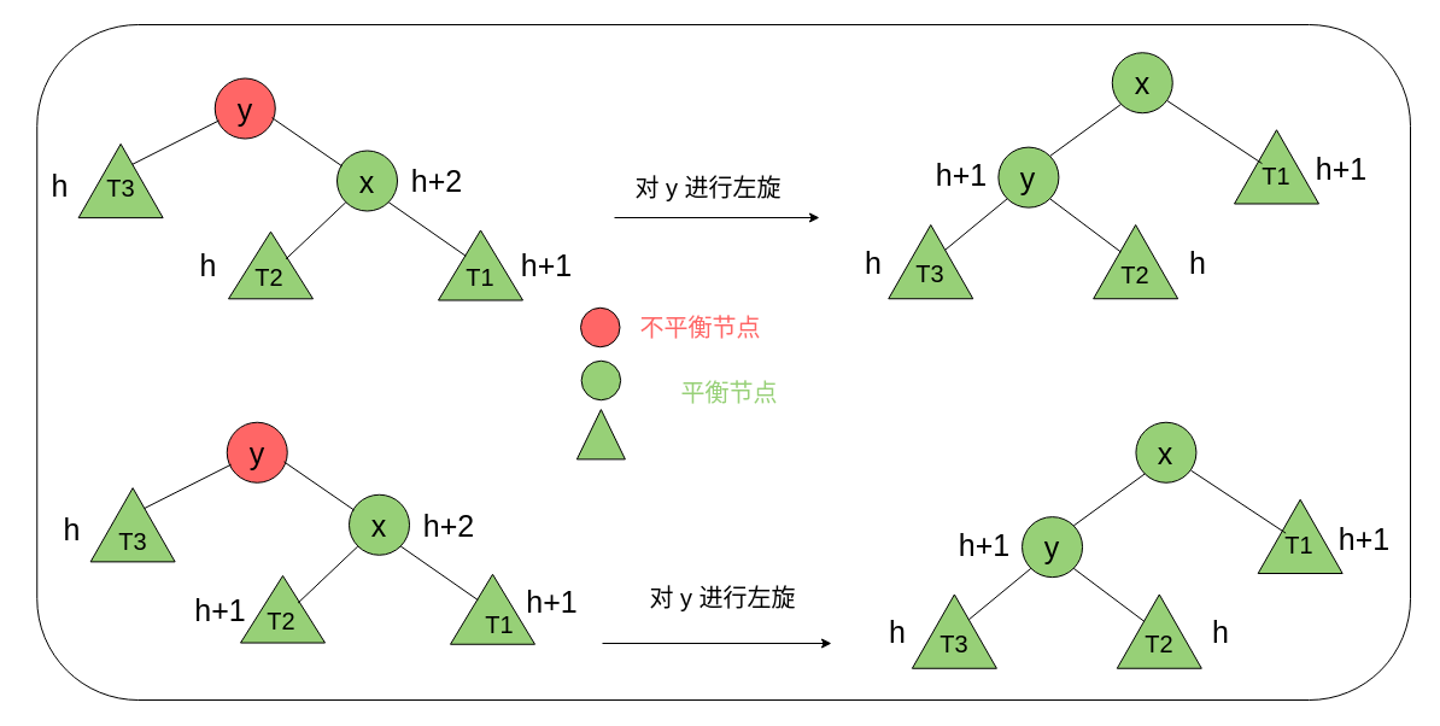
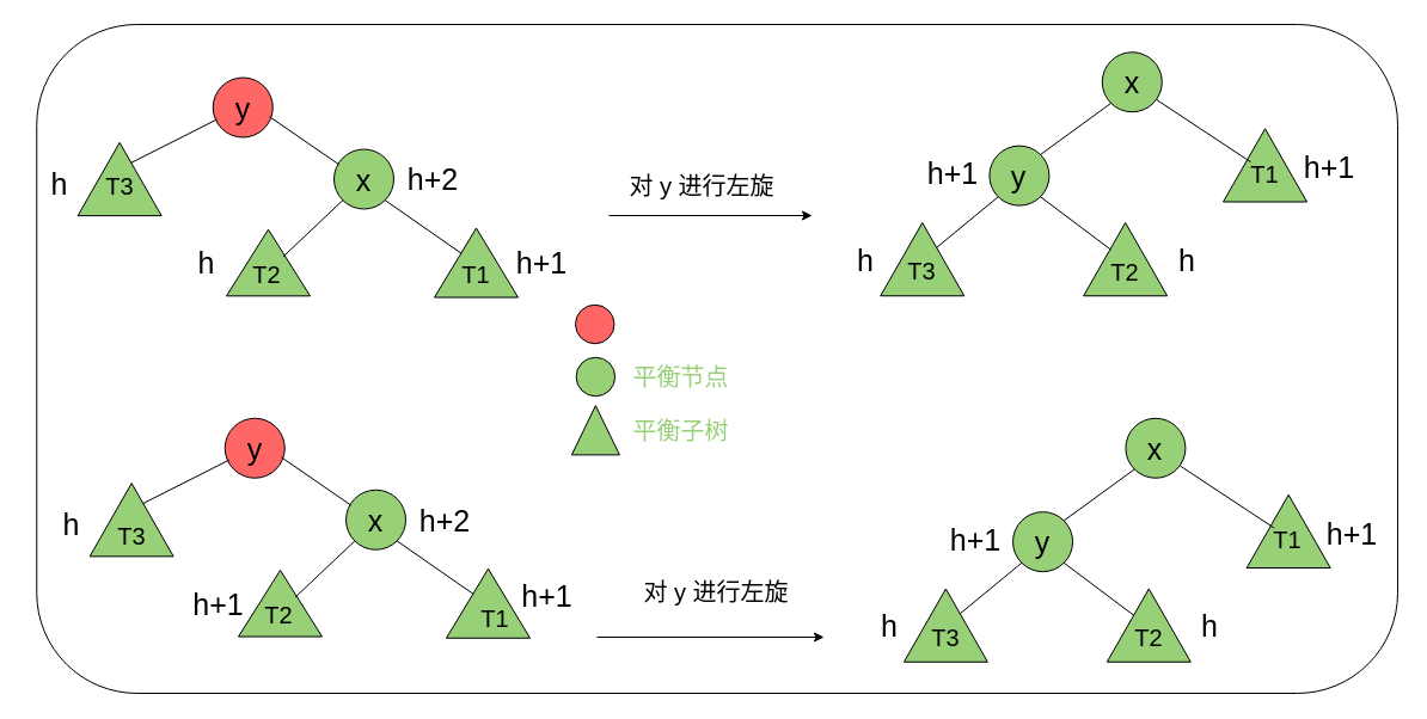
  <mxCell id="0" />
  <mxCell id="1" parent="0" />
  <mxCell id="2" value="" style="rounded=1;whiteSpace=wrap;html=1;fillColor=#FFFFFF;" vertex="1" parent="1"><mxGeometry x="30.25" y="20" width="1138.75" height="560" as="geometry" /></mxCell>
  <mxCell id="3" value="&lt;font style=&quot;font-size: 25px&quot;&gt;y&lt;/font&gt;" style="ellipse;whiteSpace=wrap;html=1;aspect=fixed;fillColor=#FF6666;" vertex="1" parent="1"><mxGeometry x="177.76" y="64.5" width="50" height="50" as="geometry" /></mxCell>
  <mxCell id="4" value="&lt;font style=&quot;font-size: 25px&quot;&gt;x&lt;/font&gt;" style="ellipse;whiteSpace=wrap;html=1;aspect=fixed;fillColor=#97D077;" vertex="1" parent="1"><mxGeometry x="279.01" y="124.5" width="50" height="50" as="geometry" /></mxCell>
  <mxCell id="5" value="" style="endArrow=none;html=1;entryX=0.945;entryY=0.654;entryDx=0;entryDy=0;exitX=0.081;exitY=0.254;exitDx=0;exitDy=0;entryPerimeter=0;exitPerimeter=0;" edge="1" parent="1" source="4" target="3"><mxGeometry width="50" height="50" relative="1" as="geometry"><mxPoint x="109" y="144.5" as="sourcePoint" /><mxPoint x="159" y="94.5" as="targetPoint" /></mxGeometry></mxCell>
  <mxCell id="6" value="" style="triangle;whiteSpace=wrap;html=1;rotation=-90;fillColor=#97D077;" vertex="1" parent="1"><mxGeometry x="196.2" y="184.5" width="55.62" height="70" as="geometry" /></mxCell>
  <mxCell id="7" value="" style="endArrow=none;html=1;entryX=0;entryY=1;entryDx=0;entryDy=0;exitX=0.594;exitY=0.68;exitDx=0;exitDy=0;exitPerimeter=0;" edge="1" parent="1" source="6" target="4"><mxGeometry width="50" height="50" relative="1" as="geometry"><mxPoint x="181.678" y="161.822" as="sourcePoint" /><mxPoint x="226.322" y="117.178" as="targetPoint" /></mxGeometry></mxCell>
  <mxCell id="8" value="" style="triangle;whiteSpace=wrap;html=1;rotation=-90;fillColor=#97D077;" vertex="1" parent="1"><mxGeometry x="369" y="184.5" width="58" height="70" as="geometry" /></mxCell>
  <mxCell id="9" value="" style="endArrow=none;html=1;entryX=1;entryY=1;entryDx=0;entryDy=0;exitX=0.633;exitY=0.325;exitDx=0;exitDy=0;exitPerimeter=0;" edge="1" parent="1" source="8" target="4"><mxGeometry width="50" height="50" relative="1" as="geometry"><mxPoint x="87.845" y="258.742" as="sourcePoint" /><mxPoint x="146.322" y="197.178" as="targetPoint" /></mxGeometry></mxCell>
  <mxCell id="10" value="" style="endArrow=none;html=1;entryX=0.068;entryY=0.699;entryDx=0;entryDy=0;exitX=0.5;exitY=0;exitDx=0;exitDy=0;entryPerimeter=0;" edge="1" parent="1" source="11" target="3"><mxGeometry width="50" height="50" relative="1" as="geometry"><mxPoint x="299" y="161.5" as="sourcePoint" /><mxPoint x="226.322" y="117.178" as="targetPoint" /></mxGeometry></mxCell>
  <mxCell id="11" value="" style="triangle;whiteSpace=wrap;html=1;rotation=-90;fillColor=#97D077;" vertex="1" parent="1"><mxGeometry x="69" y="114.5" width="61.25" height="70" as="geometry" /></mxCell>
  <mxCell id="12" value="" style="endArrow=classic;html=1;strokeWidth=1;" edge="1" parent="1"><mxGeometry width="50" height="50" relative="1" as="geometry"><mxPoint x="509" y="180" as="sourcePoint" /><mxPoint x="679" y="180" as="targetPoint" /></mxGeometry></mxCell>
  <mxCell id="13" value="&lt;font style=&quot;font-size: 20px&quot;&gt;对 y 进行左旋&lt;/font&gt;" style="text;html=1;strokeColor=none;fillColor=none;align=center;verticalAlign=middle;whiteSpace=wrap;rounded=0;" vertex="1" parent="1"><mxGeometry x="522.26" y="145" width="130" height="20" as="geometry" /></mxCell>
  <mxCell id="14" value="" style="endArrow=classic;html=1;strokeWidth=1;" edge="1" parent="1"><mxGeometry width="50" height="50" relative="1" as="geometry"><mxPoint x="499" y="533" as="sourcePoint" /><mxPoint x="689" y="533" as="targetPoint" /></mxGeometry></mxCell>
  <mxCell id="15" value="&lt;font style=&quot;font-size: 20px&quot;&gt;对 y 进行左旋&lt;/font&gt;" style="text;html=1;strokeColor=none;fillColor=none;align=center;verticalAlign=middle;whiteSpace=wrap;rounded=0;" vertex="1" parent="1"><mxGeometry x="529" y="485.25" width="140" height="20" as="geometry" /></mxCell>
  <mxCell id="16" value="&lt;span style=&quot;font-size: 25px&quot;&gt;x&lt;/span&gt;" style="ellipse;whiteSpace=wrap;html=1;aspect=fixed;fillColor=#97D077;" vertex="1" parent="1"><mxGeometry x="921.78" y="43.24" width="50" height="50" as="geometry" /></mxCell>
  <mxCell id="17" value="&lt;span style=&quot;font-size: 25px&quot;&gt;y&lt;/span&gt;" style="ellipse;whiteSpace=wrap;html=1;aspect=fixed;fillColor=#97D077;" vertex="1" parent="1"><mxGeometry x="827.4" y="121.62" width="50" height="50" as="geometry" /></mxCell>
  <mxCell id="18" value="" style="endArrow=none;html=1;entryX=0;entryY=1;entryDx=0;entryDy=0;exitX=1;exitY=0;exitDx=0;exitDy=0;" edge="1" parent="1" source="17" target="16"><mxGeometry width="50" height="50" relative="1" as="geometry"><mxPoint x="774.91" y="103.24" as="sourcePoint" /><mxPoint x="824.91" y="53.24" as="targetPoint" /></mxGeometry></mxCell>
  <mxCell id="19" value="" style="triangle;whiteSpace=wrap;html=1;rotation=-90;fillColor=#97D077;" vertex="1" parent="1"><mxGeometry x="740.63" y="181.62" width="61.25" height="70" as="geometry" /></mxCell>
  <mxCell id="20" value="" style="endArrow=none;html=1;entryX=0;entryY=1;entryDx=0;entryDy=0;" edge="1" parent="1" source="19" target="17"><mxGeometry width="50" height="50" relative="1" as="geometry"><mxPoint x="800.625" y="210.863" as="sourcePoint" /><mxPoint x="892.232" y="75.918" as="targetPoint" /></mxGeometry></mxCell>
  <mxCell id="21" value="" style="triangle;whiteSpace=wrap;html=1;rotation=-90;fillColor=#97D077;" vertex="1" parent="1"><mxGeometry x="910.53" y="181.62" width="61.25" height="70" as="geometry" /></mxCell>
  <mxCell id="22" value="" style="endArrow=none;html=1;entryX=1;entryY=1;entryDx=0;entryDy=0;exitX=0.633;exitY=0.325;exitDx=0;exitDy=0;exitPerimeter=0;" edge="1" parent="1" source="21" target="17"><mxGeometry width="50" height="50" relative="1" as="geometry"><mxPoint x="753.755" y="217.482" as="sourcePoint" /><mxPoint x="812.232" y="155.918" as="targetPoint" /></mxGeometry></mxCell>
  <mxCell id="23" value="&lt;span style=&quot;font-size: 20px&quot;&gt;T2&lt;/span&gt;" style="text;html=1;strokeColor=none;fillColor=none;align=center;verticalAlign=middle;whiteSpace=wrap;rounded=0;" vertex="1" parent="1"><mxGeometry x="913.92" y="210.81" width="54.48" height="31.62" as="geometry" /></mxCell>
  <mxCell id="24" value="" style="triangle;whiteSpace=wrap;html=1;rotation=-90;fillColor=#97D077;" vertex="1" parent="1"><mxGeometry x="1027.4" y="102.87" width="61.25" height="70" as="geometry" /></mxCell>
  <mxCell id="25" value="&lt;font style=&quot;font-size: 20px&quot;&gt;T3&lt;/font&gt;" style="text;html=1;strokeColor=none;fillColor=none;align=center;verticalAlign=middle;whiteSpace=wrap;rounded=0;" vertex="1" parent="1"><mxGeometry x="750.07" y="213.74" width="42.37" height="25" as="geometry" /></mxCell>
  <mxCell id="26" value="" style="endArrow=none;html=1;exitX=0.545;exitY=0.328;exitDx=0;exitDy=0;exitPerimeter=0;" edge="1" parent="1" source="24"><mxGeometry width="50" height="50" relative="1" as="geometry"><mxPoint x="1040.35" y="125.49" as="sourcePoint" /><mxPoint x="967.4" y="83.12" as="targetPoint" /></mxGeometry></mxCell>
  <mxCell id="27" value="" style="triangle;whiteSpace=wrap;html=1;rotation=-90;fillColor=#97D077;" vertex="1" parent="1"><mxGeometry x="477.26" y="339.75" width="41.25" height="40" as="geometry" /></mxCell>
  <mxCell id="28" value="" style="ellipse;whiteSpace=wrap;html=1;aspect=fixed;fillColor=#FF6666;" vertex="1" parent="1"><mxGeometry x="481.01" y="254.75" width="32.5" height="32.5" as="geometry" /></mxCell>
  <mxCell id="29" value="" style="ellipse;whiteSpace=wrap;html=1;aspect=fixed;fillColor=#97D077;" vertex="1" parent="1"><mxGeometry x="481.63" y="298.75" width="32.5" height="32.5" as="geometry" /></mxCell>
- <mxCell id="30" value="&lt;font color=&quot;#ff6666&quot; style=&quot;font-size: 20px&quot;&gt;不平衡节点&lt;/font&gt;" style="text;html=1;strokeColor=none;fillColor=none;align=center;verticalAlign=middle;whiteSpace=wrap;rounded=0;" vertex="1" parent="1"><mxGeometry x="522.26" y="261" width="116.74" height="20" as="geometry" /></mxCell>
- <mxCell id="32" value="&lt;font color=&quot;#97d077&quot; style=&quot;font-size: 20px&quot;&gt;平衡节点&lt;/font&gt;" style="text;html=1;strokeColor=none;fillColor=none;align=center;verticalAlign=middle;whiteSpace=wrap;rounded=0;" vertex="1" parent="1"><mxGeometry x="557.26" y="315" width="94.87" height="20" as="geometry" /></mxCell>
+ <mxCell id="31" value="&lt;font color=&quot;#97d077&quot; style=&quot;font-size: 20px&quot;&gt;平衡子树&lt;/font&gt;" style="text;html=1;strokeColor=none;fillColor=none;align=center;verticalAlign=middle;whiteSpace=wrap;rounded=0;" vertex="1" parent="1"><mxGeometry x="526.32" y="349.75" width="86.74" height="20" as="geometry" /></mxCell>
+ <mxCell id="32" value="&lt;font color=&quot;#97d077&quot; style=&quot;font-size: 20px&quot;&gt;平衡节点&lt;/font&gt;" style="text;html=1;strokeColor=none;fillColor=none;align=center;verticalAlign=middle;whiteSpace=wrap;rounded=0;" vertex="1" parent="1"><mxGeometry x="522.26" y="305" width="94.87" height="20" as="geometry" /></mxCell>
  <mxCell id="33" value="&lt;font style=&quot;font-size: 25px&quot;&gt;h+2&lt;/font&gt;" style="text;html=1;strokeColor=none;fillColor=none;align=center;verticalAlign=middle;whiteSpace=wrap;rounded=0;" vertex="1" parent="1"><mxGeometry x="297" y="136.62" width="130" height="25.75" as="geometry" /></mxCell>
  <mxCell id="34" value="&lt;font style=&quot;font-size: 25px&quot;&gt;h+1&lt;/font&gt;" style="text;html=1;strokeColor=none;fillColor=none;align=center;verticalAlign=middle;whiteSpace=wrap;rounded=0;" vertex="1" parent="1"><mxGeometry x="412" y="206.62" width="81.63" height="25.75" as="geometry" /></mxCell>
  <mxCell id="35" value="&lt;font style=&quot;font-size: 25px&quot;&gt;h&lt;/font&gt;" style="text;html=1;strokeColor=none;fillColor=none;align=center;verticalAlign=middle;whiteSpace=wrap;rounded=0;" vertex="1" parent="1"><mxGeometry x="149.02" y="206.62" width="47.18" height="25.75" as="geometry" /></mxCell>
  <mxCell id="36" value="&lt;font style=&quot;font-size: 25px&quot;&gt;h&lt;/font&gt;" style="text;html=1;strokeColor=none;fillColor=none;align=center;verticalAlign=middle;whiteSpace=wrap;rounded=0;" vertex="1" parent="1"><mxGeometry x="20.25" y="140" width="58.75" height="25.75" as="geometry" /></mxCell>
  <mxCell id="37" value="&lt;font style=&quot;font-size: 25px&quot;&gt;y&lt;/font&gt;" style="ellipse;whiteSpace=wrap;html=1;aspect=fixed;fillColor=#FF6666;" vertex="1" parent="1"><mxGeometry x="187.76" y="349.75" width="50" height="50" as="geometry" /></mxCell>
  <mxCell id="38" value="&lt;font style=&quot;font-size: 25px&quot;&gt;x&lt;/font&gt;" style="ellipse;whiteSpace=wrap;html=1;aspect=fixed;fillColor=#97D077;" vertex="1" parent="1"><mxGeometry x="289.01" y="409.75" width="50" height="50" as="geometry" /></mxCell>
  <mxCell id="39" value="" style="endArrow=none;html=1;entryX=0.945;entryY=0.654;entryDx=0;entryDy=0;exitX=0.081;exitY=0.254;exitDx=0;exitDy=0;entryPerimeter=0;exitPerimeter=0;" edge="1" parent="1" source="38" target="37"><mxGeometry width="50" height="50" relative="1" as="geometry"><mxPoint x="119" y="429.75" as="sourcePoint" /><mxPoint x="169" y="379.75" as="targetPoint" /></mxGeometry></mxCell>
  <mxCell id="40" value="" style="triangle;whiteSpace=wrap;html=1;rotation=-90;fillColor=#97D077;" vertex="1" parent="1"><mxGeometry x="206.2" y="469.75" width="55.62" height="70" as="geometry" /></mxCell>
  <mxCell id="41" value="" style="endArrow=none;html=1;entryX=0;entryY=1;entryDx=0;entryDy=0;exitX=0.594;exitY=0.68;exitDx=0;exitDy=0;exitPerimeter=0;" edge="1" parent="1" source="40" target="38"><mxGeometry width="50" height="50" relative="1" as="geometry"><mxPoint x="191.678" y="447.072" as="sourcePoint" /><mxPoint x="236.322" y="402.428" as="targetPoint" /></mxGeometry></mxCell>
  <mxCell id="42" value="" style="triangle;whiteSpace=wrap;html=1;rotation=-90;fillColor=#97D077;" vertex="1" parent="1"><mxGeometry x="379" y="469.75" width="58" height="70" as="geometry" /></mxCell>
  <mxCell id="43" value="" style="endArrow=none;html=1;entryX=1;entryY=1;entryDx=0;entryDy=0;exitX=0.633;exitY=0.325;exitDx=0;exitDy=0;exitPerimeter=0;" edge="1" parent="1" source="42" target="38"><mxGeometry width="50" height="50" relative="1" as="geometry"><mxPoint x="97.845" y="543.992" as="sourcePoint" /><mxPoint x="156.322" y="482.428" as="targetPoint" /></mxGeometry></mxCell>
  <mxCell id="44" value="" style="endArrow=none;html=1;entryX=0.068;entryY=0.699;entryDx=0;entryDy=0;exitX=0.5;exitY=0;exitDx=0;exitDy=0;entryPerimeter=0;" edge="1" parent="1" source="45" target="37"><mxGeometry width="50" height="50" relative="1" as="geometry"><mxPoint x="309" y="446.75" as="sourcePoint" /><mxPoint x="236.322" y="402.428" as="targetPoint" /></mxGeometry></mxCell>
  <mxCell id="45" value="" style="triangle;whiteSpace=wrap;html=1;rotation=-90;fillColor=#97D077;" vertex="1" parent="1"><mxGeometry x="79" y="399.75" width="61.25" height="70" as="geometry" /></mxCell>
  <mxCell id="46" value="&lt;font style=&quot;font-size: 25px&quot;&gt;h+2&lt;/font&gt;" style="text;html=1;strokeColor=none;fillColor=none;align=center;verticalAlign=middle;whiteSpace=wrap;rounded=0;" vertex="1" parent="1"><mxGeometry x="307" y="421.87" width="130" height="25.75" as="geometry" /></mxCell>
  <mxCell id="47" value="&lt;font style=&quot;font-size: 25px&quot;&gt;h+1&lt;/font&gt;" style="text;html=1;strokeColor=none;fillColor=none;align=center;verticalAlign=middle;whiteSpace=wrap;rounded=0;" vertex="1" parent="1"><mxGeometry x="159.02" y="491.87" width="47.18" height="25.75" as="geometry" /></mxCell>
  <mxCell id="48" value="&lt;font style=&quot;font-size: 25px&quot;&gt;h&lt;/font&gt;" style="text;html=1;strokeColor=none;fillColor=none;align=center;verticalAlign=middle;whiteSpace=wrap;rounded=0;" vertex="1" parent="1"><mxGeometry x="30.25" y="425.25" width="58.75" height="25.75" as="geometry" /></mxCell>
  <mxCell id="49" value="&lt;span style=&quot;font-size: 20px&quot;&gt;T3&lt;/span&gt;" style="text;html=1;strokeColor=none;fillColor=none;align=center;verticalAlign=middle;whiteSpace=wrap;rounded=0;" vertex="1" parent="1"><mxGeometry x="54.63" y="132.5" width="90" height="45" as="geometry" /></mxCell>
  <mxCell id="50" value="&lt;span style=&quot;font-size: 20px&quot;&gt;T2&lt;/span&gt;" style="text;html=1;strokeColor=none;fillColor=none;align=center;verticalAlign=middle;whiteSpace=wrap;rounded=0;" vertex="1" parent="1"><mxGeometry x="177.76" y="206.62" width="90" height="45" as="geometry" /></mxCell>
  <mxCell id="51" value="&lt;span style=&quot;font-size: 20px&quot;&gt;T1&lt;/span&gt;" style="text;html=1;strokeColor=none;fillColor=none;align=center;verticalAlign=middle;whiteSpace=wrap;rounded=0;" vertex="1" parent="1"><mxGeometry x="353" y="206.62" width="90" height="45" as="geometry" /></mxCell>
  <mxCell id="52" value="&lt;span style=&quot;font-size: 20px&quot;&gt;T3&lt;/span&gt;" style="text;html=1;strokeColor=none;fillColor=none;align=center;verticalAlign=middle;whiteSpace=wrap;rounded=0;" vertex="1" parent="1"><mxGeometry x="64.62" y="425.25" width="90" height="45" as="geometry" /></mxCell>
  <mxCell id="53" value="&lt;span style=&quot;font-size: 20px&quot;&gt;T2&lt;/span&gt;" style="text;html=1;strokeColor=none;fillColor=none;align=center;verticalAlign=middle;whiteSpace=wrap;rounded=0;" vertex="1" parent="1"><mxGeometry x="187.76" y="491.87" width="90" height="45" as="geometry" /></mxCell>
  <mxCell id="54" value="&lt;span style=&quot;font-size: 20px&quot;&gt;T1&lt;/span&gt;" style="text;html=1;strokeColor=none;fillColor=none;align=center;verticalAlign=middle;whiteSpace=wrap;rounded=0;" vertex="1" parent="1"><mxGeometry x="369" y="494.75" width="90" height="45" as="geometry" /></mxCell>
  <mxCell id="55" value="&lt;font style=&quot;font-size: 25px&quot;&gt;h+1&lt;/font&gt;" style="text;html=1;strokeColor=none;fillColor=none;align=center;verticalAlign=middle;whiteSpace=wrap;rounded=0;" vertex="1" parent="1"><mxGeometry x="434.45" y="485.25" width="47.18" height="25.75" as="geometry" /></mxCell>
  <mxCell id="56" value="&lt;font style=&quot;font-size: 25px&quot;&gt;h+1&lt;/font&gt;" style="text;html=1;strokeColor=none;fillColor=none;align=center;verticalAlign=middle;whiteSpace=wrap;rounded=0;" vertex="1" parent="1"><mxGeometry x="755.52" y="131.62" width="81.63" height="25.75" as="geometry" /></mxCell>
  <mxCell id="57" value="&lt;font style=&quot;font-size: 25px&quot;&gt;h&lt;/font&gt;" style="text;html=1;strokeColor=none;fillColor=none;align=center;verticalAlign=middle;whiteSpace=wrap;rounded=0;" vertex="1" parent="1"><mxGeometry x="971.78" y="203.74" width="41.63" height="25.75" as="geometry" /></mxCell>
  <mxCell id="58" value="&lt;font style=&quot;font-size: 25px&quot;&gt;h&lt;/font&gt;" style="text;html=1;strokeColor=none;fillColor=none;align=center;verticalAlign=middle;whiteSpace=wrap;rounded=0;" vertex="1" parent="1"><mxGeometry x="702" y="203.74" width="44" height="25.75" as="geometry" /></mxCell>
  <mxCell id="59" value="&lt;font style=&quot;font-size: 25px&quot;&gt;h+1&lt;/font&gt;" style="text;html=1;strokeColor=none;fillColor=none;align=center;verticalAlign=middle;whiteSpace=wrap;rounded=0;" vertex="1" parent="1"><mxGeometry x="1070.63" y="126.37" width="81.63" height="25.75" as="geometry" /></mxCell>
  <mxCell id="60" value="&lt;span style=&quot;font-size: 20px&quot;&gt;T1&lt;/span&gt;" style="text;html=1;strokeColor=none;fillColor=none;align=center;verticalAlign=middle;whiteSpace=wrap;rounded=0;" vertex="1" parent="1"><mxGeometry x="1030.78" y="128.69" width="54.48" height="31.62" as="geometry" /></mxCell>
  <mxCell id="61" value="&lt;span style=&quot;font-size: 25px&quot;&gt;x&lt;/span&gt;" style="ellipse;whiteSpace=wrap;html=1;aspect=fixed;fillColor=#97D077;" vertex="1" parent="1"><mxGeometry x="941.43" y="349.75" width="50" height="50" as="geometry" /></mxCell>
  <mxCell id="62" value="&lt;span style=&quot;font-size: 25px&quot;&gt;y&lt;/span&gt;" style="ellipse;whiteSpace=wrap;html=1;aspect=fixed;fillColor=#97D077;" vertex="1" parent="1"><mxGeometry x="847.05" y="428.13" width="50" height="50" as="geometry" /></mxCell>
  <mxCell id="63" value="" style="endArrow=none;html=1;entryX=0;entryY=1;entryDx=0;entryDy=0;exitX=1;exitY=0;exitDx=0;exitDy=0;" edge="1" parent="1" source="62" target="61"><mxGeometry width="50" height="50" relative="1" as="geometry"><mxPoint x="794.56" y="409.75" as="sourcePoint" /><mxPoint x="844.56" y="359.75" as="targetPoint" /></mxGeometry></mxCell>
  <mxCell id="64" value="" style="triangle;whiteSpace=wrap;html=1;rotation=-90;fillColor=#97D077;" vertex="1" parent="1"><mxGeometry x="760.28" y="488.13" width="61.25" height="70" as="geometry" /></mxCell>
  <mxCell id="65" value="" style="endArrow=none;html=1;entryX=0;entryY=1;entryDx=0;entryDy=0;" edge="1" parent="1" source="64" target="62"><mxGeometry width="50" height="50" relative="1" as="geometry"><mxPoint x="820.275" y="517.373" as="sourcePoint" /><mxPoint x="911.882" y="382.428" as="targetPoint" /></mxGeometry></mxCell>
  <mxCell id="66" value="" style="triangle;whiteSpace=wrap;html=1;rotation=-90;fillColor=#97D077;" vertex="1" parent="1"><mxGeometry x="930.18" y="488.13" width="61.25" height="70" as="geometry" /></mxCell>
  <mxCell id="67" value="" style="endArrow=none;html=1;entryX=1;entryY=1;entryDx=0;entryDy=0;exitX=0.633;exitY=0.325;exitDx=0;exitDy=0;exitPerimeter=0;" edge="1" parent="1" source="66" target="62"><mxGeometry width="50" height="50" relative="1" as="geometry"><mxPoint x="773.405" y="523.992" as="sourcePoint" /><mxPoint x="831.882" y="462.428" as="targetPoint" /></mxGeometry></mxCell>
  <mxCell id="68" value="&lt;span style=&quot;font-size: 20px&quot;&gt;T2&lt;/span&gt;" style="text;html=1;strokeColor=none;fillColor=none;align=center;verticalAlign=middle;whiteSpace=wrap;rounded=0;" vertex="1" parent="1"><mxGeometry x="933.57" y="517.32" width="54.48" height="31.62" as="geometry" /></mxCell>
  <mxCell id="69" value="" style="triangle;whiteSpace=wrap;html=1;rotation=-90;fillColor=#97D077;" vertex="1" parent="1"><mxGeometry x="1047.05" y="409.38" width="61.25" height="70" as="geometry" /></mxCell>
  <mxCell id="70" value="&lt;font style=&quot;font-size: 20px&quot;&gt;T3&lt;/font&gt;" style="text;html=1;strokeColor=none;fillColor=none;align=center;verticalAlign=middle;whiteSpace=wrap;rounded=0;" vertex="1" parent="1"><mxGeometry x="769.72" y="520.25" width="42.37" height="25" as="geometry" /></mxCell>
  <mxCell id="71" value="" style="endArrow=none;html=1;exitX=0.545;exitY=0.328;exitDx=0;exitDy=0;exitPerimeter=0;" edge="1" parent="1" source="69"><mxGeometry width="50" height="50" relative="1" as="geometry"><mxPoint x="1060" y="432" as="sourcePoint" /><mxPoint x="987.05" y="389.63" as="targetPoint" /></mxGeometry></mxCell>
  <mxCell id="72" value="&lt;font style=&quot;font-size: 25px&quot;&gt;h+1&lt;/font&gt;" style="text;html=1;strokeColor=none;fillColor=none;align=center;verticalAlign=middle;whiteSpace=wrap;rounded=0;" vertex="1" parent="1"><mxGeometry x="775.17" y="438.13" width="81.63" height="25.75" as="geometry" /></mxCell>
  <mxCell id="73" value="&lt;font style=&quot;font-size: 25px&quot;&gt;h&lt;/font&gt;" style="text;html=1;strokeColor=none;fillColor=none;align=center;verticalAlign=middle;whiteSpace=wrap;rounded=0;" vertex="1" parent="1"><mxGeometry x="991.43" y="510.25" width="41.63" height="25.75" as="geometry" /></mxCell>
  <mxCell id="74" value="&lt;font style=&quot;font-size: 25px&quot;&gt;h&lt;/font&gt;" style="text;html=1;strokeColor=none;fillColor=none;align=center;verticalAlign=middle;whiteSpace=wrap;rounded=0;" vertex="1" parent="1"><mxGeometry x="721.65" y="510.25" width="44" height="25.75" as="geometry" /></mxCell>
  <mxCell id="75" value="&lt;font style=&quot;font-size: 25px&quot;&gt;h+1&lt;/font&gt;" style="text;html=1;strokeColor=none;fillColor=none;align=center;verticalAlign=middle;whiteSpace=wrap;rounded=0;" vertex="1" parent="1"><mxGeometry x="1090.28" y="432.88" width="81.63" height="25.75" as="geometry" /></mxCell>
  <mxCell id="76" value="&lt;span style=&quot;font-size: 20px&quot;&gt;T1&lt;/span&gt;" style="text;html=1;strokeColor=none;fillColor=none;align=center;verticalAlign=middle;whiteSpace=wrap;rounded=0;" vertex="1" parent="1"><mxGeometry x="1050.43" y="435.2" width="54.48" height="31.62" as="geometry" /></mxCell>
